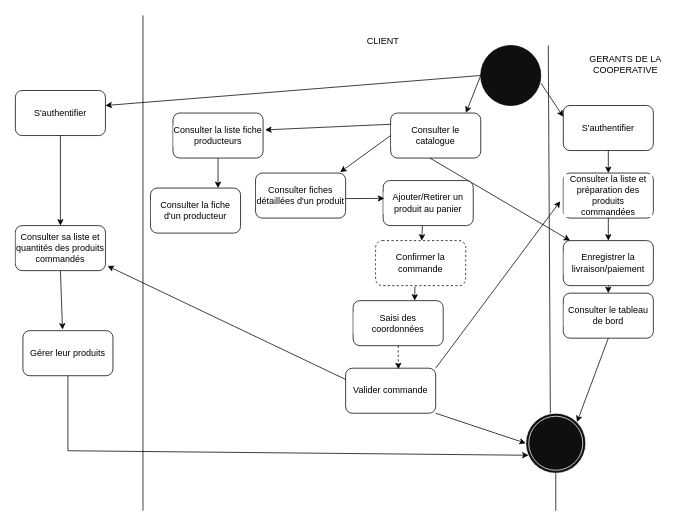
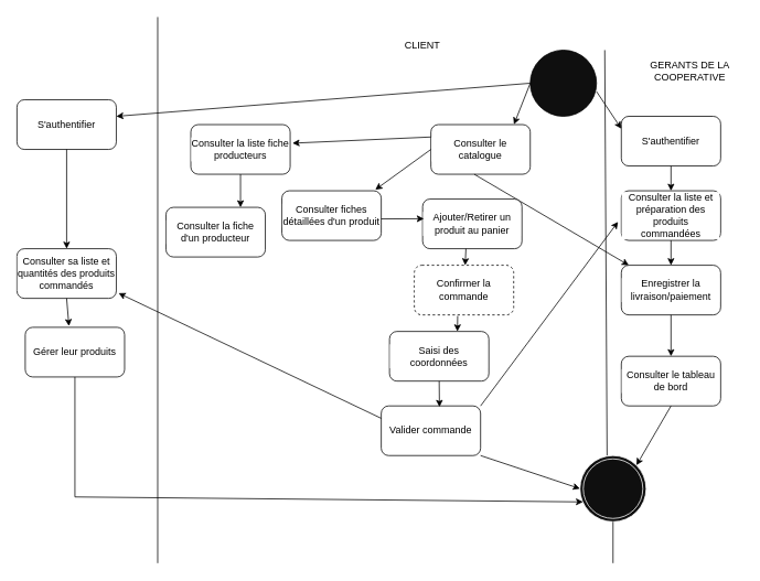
  <mxCell id="0" />
  <mxCell id="1" parent="0" />
  <mxCell id="2" value="" style="ellipse;whiteSpace=wrap;html=1;aspect=fixed;fillColor=#0F0F0F;strokeColor=default;fontColor=default;" vertex="1" parent="1"><mxGeometry x="640" width="80" height="80" as="geometry" y="60" /></mxCell>
  <mxCell id="3" value="" style="endArrow=classic;html=1;rounded=0;fontColor=default;strokeColor=default;labelBackgroundColor=default;exitX=0;exitY=0.5;exitDx=0;exitDy=0;entryX=0.836;entryY=-0.004;entryDx=0;entryDy=0;entryPerimeter=0;" edge="1" parent="1" source="2" target="4"><mxGeometry width="50" height="50" relative="1" as="geometry"><mxPoint x="650" y="190" as="sourcePoint" /><mxPoint x="650" y="160" as="targetPoint" /></mxGeometry></mxCell>
  <mxCell id="4" value="Consulter le catalogue" style="rounded=1;whiteSpace=wrap;html=1;labelBackgroundColor=#FFFFFF;fontColor=default;strokeColor=default;fillColor=#FFFFFF;" vertex="1" parent="1"><mxGeometry x="520" y="150" width="120" height="60" as="geometry" /></mxCell>
  <mxCell id="5" value="" style="endArrow=classic;html=1;rounded=0;labelBackgroundColor=default;fontColor=default;strokeColor=default;exitX=0.436;exitY=1;exitDx=0;exitDy=0;exitPerimeter=0;" edge="1" parent="1" source="4" target="9"><mxGeometry width="50" height="50" relative="1" as="geometry"><mxPoint x="610" y="220" as="sourcePoint" /><mxPoint x="570" y="270" as="targetPoint" /></mxGeometry></mxCell>
  <mxCell id="6" value="Ajouter/Retirer un produit au panier" style="rounded=1;whiteSpace=wrap;html=1;labelBackgroundColor=#FFFFFF;fontColor=default;strokeColor=default;fillColor=#FFFFFF;" vertex="1" parent="1"><mxGeometry x="510" y="240" width="120" height="60" as="geometry" /></mxCell>
  <mxCell id="7" value="" style="endArrow=classic;html=1;rounded=0;labelBackgroundColor=default;fontColor=default;strokeColor=default;exitX=0.436;exitY=1;exitDx=0;exitDy=0;exitPerimeter=0;" edge="1" parent="1" source="6" target="8"><mxGeometry width="50" height="50" relative="1" as="geometry"><mxPoint x="480" y="420" as="sourcePoint" /><mxPoint x="480" y="370" as="targetPoint" /></mxGeometry></mxCell>
  <mxCell id="8" value="Confirmer la commande" style="rounded=1;whiteSpace=wrap;html=1;labelBackgroundColor=#FFFFFF;fontColor=default;strokeColor=default;fillColor=#FFFFFF;dashed=1;" vertex="1" parent="1"><mxGeometry x="500" y="320" width="120" height="60" as="geometry" /></mxCell>
  <mxCell id="9" value="Enregistrer la livraison/paiement" style="rounded=1;whiteSpace=wrap;html=1;labelBackgroundColor=#FFFFFF;fontColor=default;strokeColor=default;fillColor=#FFFFFF;" vertex="1" parent="1"><mxGeometry x="750" y="320" width="120" height="60" as="geometry" /></mxCell>
  <mxCell id="10" value="" style="endArrow=classic;html=1;rounded=0;labelBackgroundColor=default;fontColor=default;strokeColor=default;exitX=0.5;exitY=1;exitDx=0;exitDy=0;entryX=0.5;entryY=0;entryDx=0;entryDy=0;" edge="1" parent="1" source="9" target="11"><mxGeometry width="50" height="50" relative="1" as="geometry"><mxPoint x="770" y="600" as="sourcePoint" /><mxPoint x="774" y="580" as="targetPoint" /></mxGeometry></mxCell>
- <mxCell id="11" value="Consulter le tableau de bord" style="rounded=1;whiteSpace=wrap;html=1;labelBackgroundColor=#FFFFFF;fontColor=default;strokeColor=default;fillColor=#FFFFFF;" vertex="1" parent="1"><mxGeometry x="750" y="390" width="120" height="60" as="geometry" /></mxCell>
+ <mxCell id="11" value="Consulter le tableau de bord" style="rounded=1;whiteSpace=wrap;html=1;labelBackgroundColor=#FFFFFF;fontColor=default;strokeColor=default;fillColor=#FFFFFF;" vertex="1" parent="1"><mxGeometry x="750" y="430" width="120" height="60" as="geometry" /></mxCell>
  <mxCell id="12" value="Consulter sa liste et quantités des produits commandés" style="rounded=1;whiteSpace=wrap;html=1;labelBackgroundColor=#FFFFFF;fontColor=default;strokeColor=default;fillColor=#FFFFFF;" vertex="1" parent="1"><mxGeometry x="20" y="300" width="120" height="60" as="geometry" /></mxCell>
  <mxCell id="13" value="" style="endArrow=none;html=1;rounded=0;labelBackgroundColor=default;fontColor=default;strokeColor=default;startArrow=none;exitX=0.41;exitY=-0.003;exitDx=0;exitDy=0;exitPerimeter=0;" edge="1" parent="1" source="42"><mxGeometry width="50" height="50" relative="1" as="geometry"><mxPoint x="720" y="670" as="sourcePoint" /><mxPoint x="730" as="targetPoint" y="60" /></mxGeometry></mxCell>
  <mxCell id="14" value="CLIENT" style="text;html=1;strokeColor=none;fillColor=none;align=center;verticalAlign=middle;whiteSpace=wrap;rounded=0;labelBackgroundColor=#FFFFFF;fontColor=default;" vertex="1" parent="1"><mxGeometry x="480" y="40" width="60" height="30" as="geometry" /></mxCell>
  <mxCell id="15" value="GERANTS DE LA COOPERATIVE" style="text;html=1;strokeColor=none;fillColor=none;align=center;verticalAlign=middle;whiteSpace=wrap;rounded=0;labelBackgroundColor=#FFFFFF;fontColor=default;" vertex="1" parent="1"><mxGeometry x="770" y="70" width="126" height="30" as="geometry" /></mxCell>
- <mxCell id="16" value="Gérer leur produits" style="rounded=1;whiteSpace=wrap;html=1;labelBackgroundColor=#FFFFFF;fontColor=default;strokeColor=default;fillColor=#FFFFFF;" vertex="1" parent="1"><mxGeometry x="30" y="440" width="120" height="60" as="geometry" /></mxCell>
+ <mxCell id="16" value="Gérer leur produits" style="rounded=1;whiteSpace=wrap;html=1;labelBackgroundColor=#FFFFFF;fontColor=default;strokeColor=default;fillColor=#FFFFFF;" vertex="1" parent="1"><mxGeometry x="30" y="395" width="120" height="60" as="geometry" /></mxCell>
  <mxCell id="17" value="" style="endArrow=classic;html=1;rounded=0;labelBackgroundColor=default;fontColor=default;strokeColor=default;entryX=0.44;entryY=-0.025;entryDx=0;entryDy=0;exitX=0.5;exitY=1;exitDx=0;exitDy=0;entryPerimeter=0;" edge="1" parent="1" source="12" target="16"><mxGeometry width="50" height="50" relative="1" as="geometry"><mxPoint x="1069" y="380" as="sourcePoint" /><mxPoint x="990" y="210" as="targetPoint" /></mxGeometry></mxCell>
  <mxCell id="18" value="Saisi des coordonnées" style="rounded=1;whiteSpace=wrap;html=1;labelBackgroundColor=#FFFFFF;fontColor=default;strokeColor=default;fillColor=#FFFFFF;" vertex="1" parent="1"><mxGeometry x="470" y="400" width="120" height="60" as="geometry" /></mxCell>
  <mxCell id="19" value="" style="endArrow=classic;html=1;rounded=0;labelBackgroundColor=default;fontColor=default;strokeColor=default;exitX=0.436;exitY=1.021;exitDx=0;exitDy=0;exitPerimeter=0;" edge="1" parent="1" source="8"><mxGeometry width="50" height="50" relative="1" as="geometry"><mxPoint x="590" y="490" as="sourcePoint" /><mxPoint x="552" y="400" as="targetPoint" /></mxGeometry></mxCell>
  <mxCell id="20" value="Valider commande" style="rounded=1;whiteSpace=wrap;html=1;labelBackgroundColor=#FFFFFF;fontColor=default;strokeColor=default;fillColor=#FFFFFF;" vertex="1" parent="1"><mxGeometry x="460" y="490" width="120" height="60" as="geometry" /></mxCell>
- <mxCell id="21" value="" style="endArrow=classic;html=1;rounded=0;labelBackgroundColor=default;fontColor=default;strokeColor=default;exitX=0.5;exitY=1;exitDx=0;exitDy=0;entryX=0.586;entryY=0.021;entryDx=0;entryDy=0;entryPerimeter=0;dashed=1;" edge="1" parent="1" source="18" target="20"><mxGeometry width="50" height="50" relative="1" as="geometry"><mxPoint x="620" y="590" as="sourcePoint" /><mxPoint x="670" y="540" as="targetPoint" /></mxGeometry></mxCell>
+ <mxCell id="21" value="" style="endArrow=classic;html=1;rounded=0;labelBackgroundColor=default;fontColor=default;strokeColor=default;exitX=0.5;exitY=1;exitDx=0;exitDy=0;entryX=0.586;entryY=0.021;entryDx=0;entryDy=0;entryPerimeter=0;" edge="1" parent="1" source="18" target="20"><mxGeometry width="50" height="50" relative="1" as="geometry"><mxPoint x="620" y="590" as="sourcePoint" /><mxPoint x="670" y="540" as="targetPoint" /></mxGeometry></mxCell>
  <mxCell id="22" value="" style="endArrow=classic;html=1;rounded=0;labelBackgroundColor=default;fontColor=default;strokeColor=default;exitX=1;exitY=0;exitDx=0;exitDy=0;entryX=-0.033;entryY=0.625;entryDx=0;entryDy=0;entryPerimeter=0;" edge="1" parent="1" source="20" target="28"><mxGeometry width="50" height="50" relative="1" as="geometry"><mxPoint x="700" y="520" as="sourcePoint" /><mxPoint x="800" y="370" as="targetPoint" /></mxGeometry></mxCell>
  <mxCell id="23" value="" style="endArrow=none;html=1;rounded=0;labelBackgroundColor=default;fontColor=default;strokeColor=default;" edge="1" parent="1"><mxGeometry width="50" height="50" relative="1" as="geometry"><mxPoint x="190" y="680" as="sourcePoint" /><mxPoint x="190" y="20" as="targetPoint" /></mxGeometry></mxCell>
  <mxCell id="24" value="" style="endArrow=classic;html=1;rounded=0;labelBackgroundColor=default;fontColor=default;strokeColor=default;exitX=1;exitY=1;exitDx=0;exitDy=0;entryX=0;entryY=0.5;entryDx=0;entryDy=0;" edge="1" parent="1" source="20" target="42"><mxGeometry width="50" height="50" relative="1" as="geometry"><mxPoint x="610" y="610" as="sourcePoint" /><mxPoint x="660" y="560" as="targetPoint" /></mxGeometry></mxCell>
  <mxCell id="25" value="" style="endArrow=classic;html=1;rounded=0;labelBackgroundColor=default;fontColor=default;strokeColor=default;entryX=1;entryY=0;entryDx=0;entryDy=0;exitX=0.5;exitY=1;exitDx=0;exitDy=0;" edge="1" parent="1" source="11" target="42"><mxGeometry width="50" height="50" relative="1" as="geometry"><mxPoint x="810" y="500" as="sourcePoint" /><mxPoint x="826" y="550" as="targetPoint" /></mxGeometry></mxCell>
  <mxCell id="26" value="" style="endArrow=classic;html=1;rounded=0;labelBackgroundColor=default;fontColor=default;strokeColor=default;entryX=0.5;entryY=0;entryDx=0;entryDy=0;startArrow=none;" edge="1" parent="1" source="28" target="9"><mxGeometry width="50" height="50" relative="1" as="geometry"><mxPoint x="810" y="170" as="sourcePoint" /><mxPoint x="830" y="180" as="targetPoint" /></mxGeometry></mxCell>
  <mxCell id="27" value="" style="endArrow=classic;html=1;rounded=0;labelBackgroundColor=default;fontColor=default;strokeColor=default;exitX=0;exitY=0.25;exitDx=0;exitDy=0;entryX=1.023;entryY=0.896;entryDx=0;entryDy=0;entryPerimeter=0;" edge="1" parent="1" source="20" target="12"><mxGeometry width="50" height="50" relative="1" as="geometry"><mxPoint x="940" y="410" as="sourcePoint" /><mxPoint x="990" y="360" as="targetPoint" /></mxGeometry></mxCell>
  <mxCell id="28" value="Consulter la liste et préparation des produits commandées" style="whiteSpace=wrap;html=1;rounded=1;fillColor=#FFFFFF;labelBackgroundColor=#FFFFFF;strokeColor=default;fontColor=default;" vertex="1" parent="1"><mxGeometry x="750" y="230" width="120" height="60" as="geometry" /></mxCell>
  <mxCell id="29" value="S'authentifier" style="rounded=1;whiteSpace=wrap;html=1;labelBackgroundColor=#FFFFFF;fontColor=default;strokeColor=default;fillColor=#FFFFFF;" vertex="1" parent="1"><mxGeometry x="750" y="140" width="120" height="60" as="geometry" /></mxCell>
  <mxCell id="30" value="" style="endArrow=classic;html=1;rounded=0;labelBackgroundColor=default;fontColor=default;strokeColor=default;" edge="1" parent="1" source="29"><mxGeometry width="50" height="50" relative="1" as="geometry"><mxPoint x="810" y="230" as="sourcePoint" /><mxPoint x="810" y="230" as="targetPoint" /></mxGeometry></mxCell>
  <mxCell id="31" value="S'authentifier" style="rounded=1;whiteSpace=wrap;html=1;labelBackgroundColor=#FFFFFF;fontColor=default;strokeColor=default;fillColor=#FFFFFF;" vertex="1" parent="1"><mxGeometry x="20" y="120" width="120" height="60" as="geometry" /></mxCell>
  <mxCell id="32" value="" style="endArrow=classic;html=1;rounded=0;labelBackgroundColor=default;fontColor=default;strokeColor=default;entryX=0.5;entryY=0;entryDx=0;entryDy=0;exitX=0.5;exitY=1;exitDx=0;exitDy=0;" edge="1" parent="1" source="31" target="12"><mxGeometry width="50" height="50" relative="1" as="geometry"><mxPoint x="1070" y="190" as="sourcePoint" /><mxPoint x="1120" y="220" as="targetPoint" /></mxGeometry></mxCell>
  <mxCell id="33" value="" style="endArrow=classic;html=1;rounded=0;labelBackgroundColor=default;fontColor=default;strokeColor=default;" edge="1" parent="1"><mxGeometry width="50" height="50" relative="1" as="geometry"><mxPoint x="640" y="100" as="sourcePoint" /><mxPoint x="140" y="140" as="targetPoint" /></mxGeometry></mxCell>
  <mxCell id="34" value="" style="endArrow=classic;html=1;rounded=0;labelBackgroundColor=default;fontColor=default;strokeColor=default;entryX=0;entryY=0.25;entryDx=0;entryDy=0;" edge="1" parent="1" target="29"><mxGeometry width="50" height="50" relative="1" as="geometry"><mxPoint x="720" y="110" as="sourcePoint" /><mxPoint x="780" y="110" as="targetPoint" /></mxGeometry></mxCell>
  <mxCell id="35" value="" style="endArrow=classic;html=1;rounded=0;labelBackgroundColor=default;fontColor=default;strokeColor=default;exitX=0;exitY=0.5;exitDx=0;exitDy=0;entryX=0.94;entryY=-0.021;entryDx=0;entryDy=0;entryPerimeter=0;" edge="1" parent="1" source="4" target="36"><mxGeometry width="50" height="50" relative="1" as="geometry"><mxPoint x="410" y="240" as="sourcePoint" /><mxPoint x="440" y="210" as="targetPoint" /></mxGeometry></mxCell>
  <mxCell id="36" value="Consulter fiches détaillées d'un produit" style="rounded=1;whiteSpace=wrap;html=1;labelBackgroundColor=#FFFFFF;fontColor=default;strokeColor=default;fillColor=#FFFFFF;" vertex="1" parent="1"><mxGeometry x="340" y="230" width="120" height="60" as="geometry" /></mxCell>
  <mxCell id="37" value="" style="endArrow=classic;html=1;rounded=0;labelBackgroundColor=default;fontColor=default;strokeColor=default;entryX=0.013;entryY=0.396;entryDx=0;entryDy=0;entryPerimeter=0;" edge="1" parent="1" target="6"><mxGeometry width="50" height="50" relative="1" as="geometry"><mxPoint x="460" y="264" as="sourcePoint" /><mxPoint x="470" y="260" as="targetPoint" /></mxGeometry></mxCell>
  <mxCell id="38" value="Consulter la fiche d'un producteur" style="rounded=1;whiteSpace=wrap;html=1;labelBackgroundColor=#FFFFFF;fontColor=default;strokeColor=default;fillColor=#FFFFFF;" vertex="1" parent="1"><mxGeometry x="200" y="250" width="120" height="60" as="geometry" /></mxCell>
  <mxCell id="39" value="" style="endArrow=classic;html=1;rounded=0;labelBackgroundColor=default;fontColor=default;strokeColor=default;exitX=0;exitY=0.25;exitDx=0;exitDy=0;entryX=1.023;entryY=0.375;entryDx=0;entryDy=0;entryPerimeter=0;" edge="1" parent="1" source="4" target="40"><mxGeometry width="50" height="50" relative="1" as="geometry"><mxPoint x="290" y="230" as="sourcePoint" /><mxPoint x="270" y="160" as="targetPoint" /></mxGeometry></mxCell>
  <mxCell id="40" value="Consulter la liste fiche producteurs" style="rounded=1;whiteSpace=wrap;html=1;labelBackgroundColor=#FFFFFF;fontColor=default;strokeColor=default;fillColor=#FFFFFF;" vertex="1" parent="1"><mxGeometry x="230" y="150" width="120" height="60" as="geometry" /></mxCell>
  <mxCell id="41" value="" style="endArrow=classic;html=1;rounded=0;labelBackgroundColor=default;fontColor=default;strokeColor=default;exitX=0.5;exitY=1;exitDx=0;exitDy=0;entryX=0.75;entryY=0;entryDx=0;entryDy=0;" edge="1" parent="1" source="40" target="38"><mxGeometry width="50" height="50" relative="1" as="geometry"><mxPoint x="110" y="400" as="sourcePoint" /><mxPoint x="160" y="350" as="targetPoint" /></mxGeometry></mxCell>
  <mxCell id="42" value="" style="ellipse;shape=doubleEllipse;whiteSpace=wrap;html=1;aspect=fixed;labelBackgroundColor=#FFFFFF;fontColor=default;strokeColor=#FFFFFF;fillColor=#0F0F0F;" vertex="1" parent="1"><mxGeometry x="700" y="550" width="80" height="80" as="geometry" /></mxCell>
  <mxCell id="43" value="" style="endArrow=none;html=1;rounded=0;labelBackgroundColor=default;fontColor=default;strokeColor=default;" edge="1" parent="1" target="42"><mxGeometry width="50" height="50" relative="1" as="geometry"><mxPoint x="740" y="680" as="sourcePoint" /><mxPoint x="720" as="targetPoint" y="60" /></mxGeometry></mxCell>
  <mxCell id="44" value="" style="endArrow=classic;html=1;rounded=0;labelBackgroundColor=default;fontColor=default;strokeColor=default;exitX=0.5;exitY=1;exitDx=0;exitDy=0;entryX=0.047;entryY=0.7;entryDx=0;entryDy=0;entryPerimeter=0;" edge="1" parent="1" source="16" target="42"><mxGeometry width="50" height="50" relative="1" as="geometry"><mxPoint x="200" y="570" as="sourcePoint" /><mxPoint x="420" y="640" as="targetPoint" /><Array as="points"><mxPoint x="90" y="600" /></Array></mxGeometry></mxCell>
